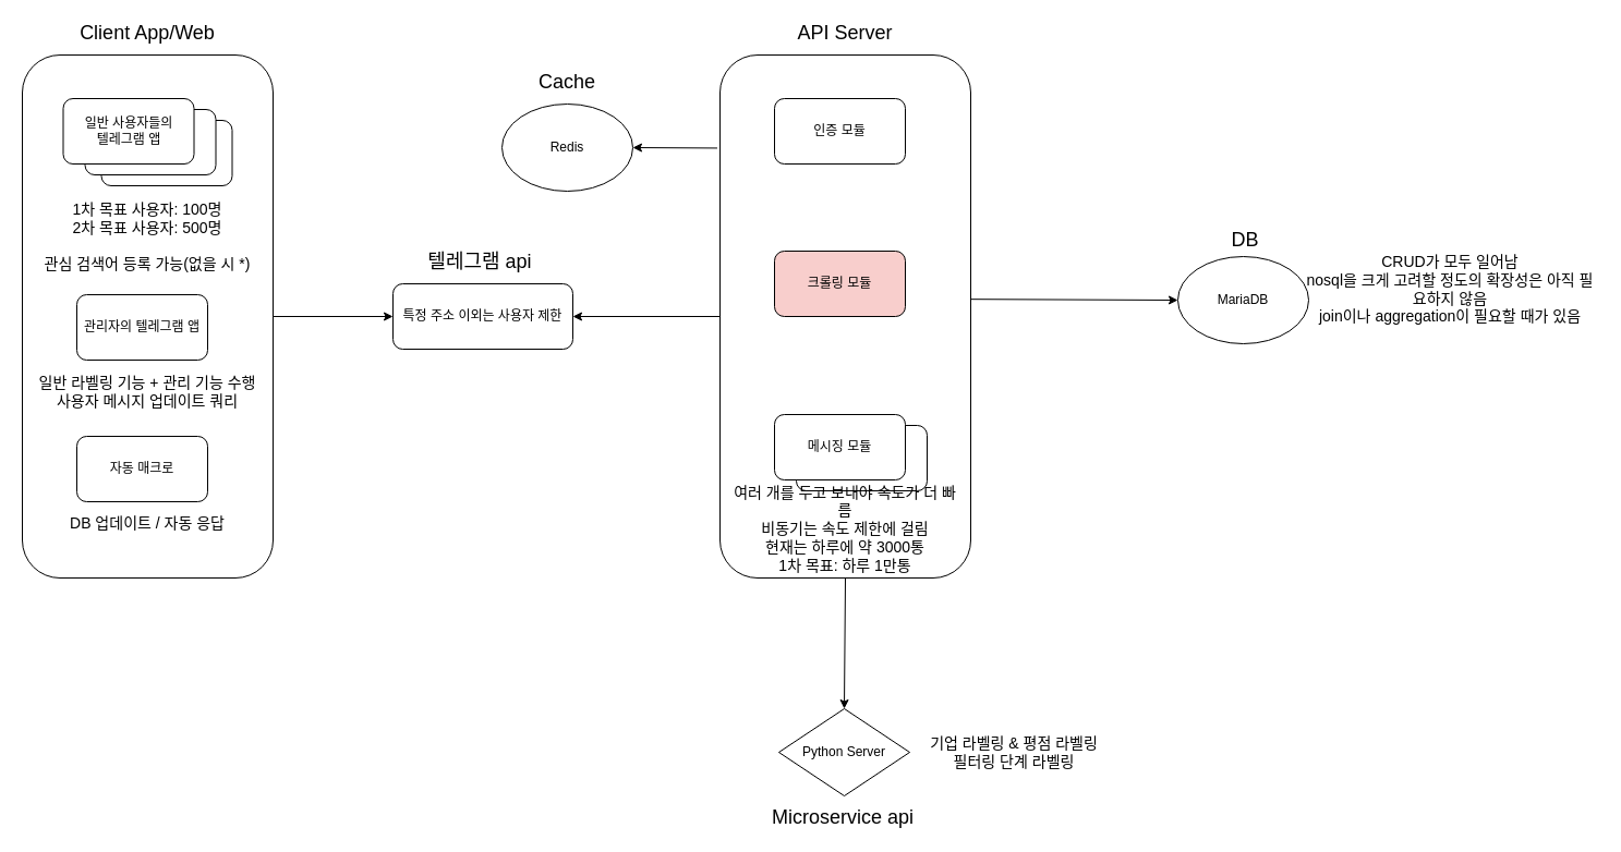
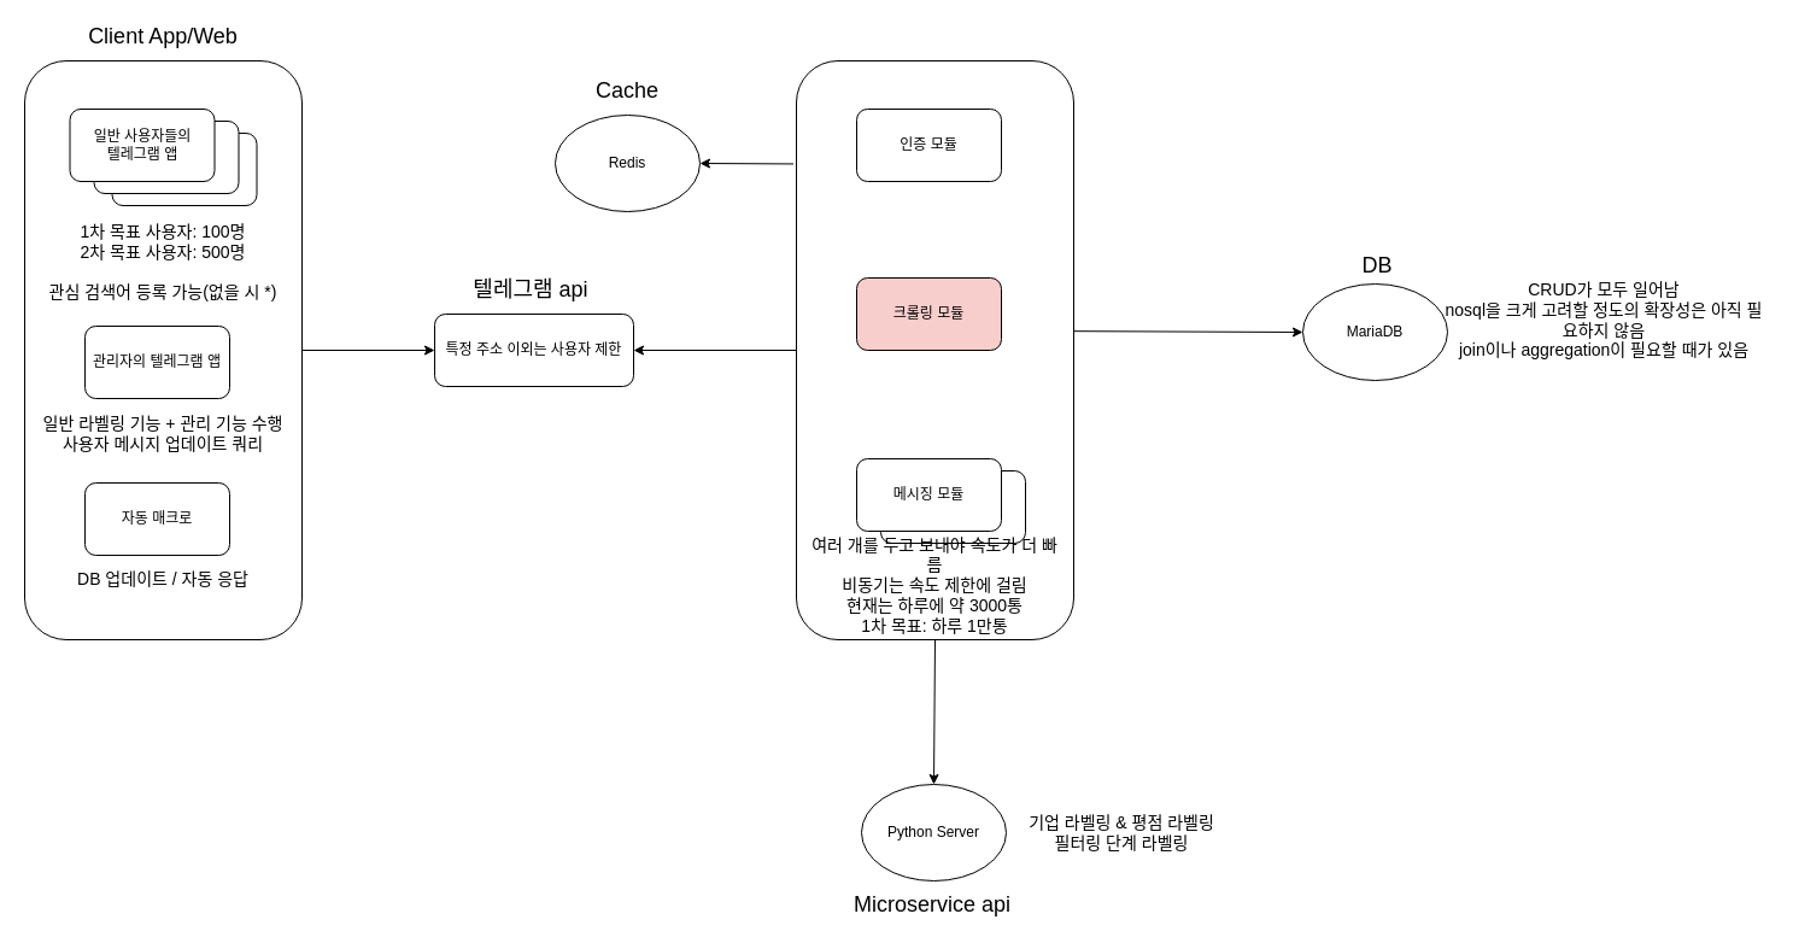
  <mxCell id="0" />
  <mxCell id="1" parent="0" />
  <mxCell id="2" value="Redis" style="ellipse;whiteSpace=wrap;html=1;" parent="1" vertex="1"><mxGeometry x="460" y="95" width="120" height="80" as="geometry" /></mxCell>
  <mxCell id="3" value="" style="rounded=1;whiteSpace=wrap;html=1;" parent="1" vertex="1"><mxGeometry x="660" y="50" width="230" height="480" as="geometry" /></mxCell>
- <mxCell id="4" value="&lt;font style=&quot;font-size: 18px&quot;&gt;API Server&lt;/font&gt;" style="text;html=1;strokeColor=none;fillColor=none;align=center;verticalAlign=middle;whiteSpace=wrap;rounded=0;" parent="1" vertex="1"><mxGeometry x="660" y="20" width="230" height="20" as="geometry" /></mxCell>
  <mxCell id="5" value="MariaDB" style="ellipse;whiteSpace=wrap;html=1;" parent="1" vertex="1"><mxGeometry x="1080" y="235" width="120" height="80" as="geometry" /></mxCell>
  <mxCell id="6" value="&lt;span style=&quot;font-size: 18px&quot;&gt;Cache&lt;/span&gt;" style="text;html=1;strokeColor=none;fillColor=none;align=center;verticalAlign=middle;whiteSpace=wrap;rounded=0;" parent="1" vertex="1"><mxGeometry x="430" y="65" width="180" height="20" as="geometry" /></mxCell>
  <mxCell id="7" value="크롤링 모듈" style="rounded=1;whiteSpace=wrap;html=1;fillColor=#f8cecc;" parent="1" vertex="1"><mxGeometry x="710" y="230" width="120" height="60" as="geometry" /></mxCell>
  <mxCell id="8" value="인증 모듈" style="rounded=1;whiteSpace=wrap;html=1;" parent="1" vertex="1"><mxGeometry x="710" y="90" width="120" height="60" as="geometry" /></mxCell>
  <mxCell id="9" value="메시징 모듈" style="rounded=1;whiteSpace=wrap;html=1;" parent="1" vertex="1"><mxGeometry x="730" y="390" width="120" height="60" as="geometry" /></mxCell>
  <mxCell id="10" value="&lt;font style=&quot;font-size: 14px&quot;&gt;CRUD가 모두 일어남&lt;br&gt;nosql을 크게 고려할 정도의 확장성은 아직 필요하지 않음&lt;br&gt;join이나 aggregation이 필요할 때가 있음&lt;br&gt;&lt;/font&gt;" style="text;html=1;strokeColor=none;fillColor=none;align=center;verticalAlign=middle;whiteSpace=wrap;rounded=0;" parent="1" vertex="1"><mxGeometry x="1195" y="210" width="270" height="110" as="geometry" /></mxCell>
  <mxCell id="11" value="메시징 모듈" style="rounded=1;whiteSpace=wrap;html=1;" parent="1" vertex="1"><mxGeometry x="710" y="380" width="120" height="60" as="geometry" /></mxCell>
  <mxCell id="12" value="&lt;font style=&quot;font-size: 14px&quot;&gt;여러 개를 두고 보내야 속도가 더 빠름&lt;br&gt;비동기는 속도 제한에 걸림&lt;br&gt;현재는 하루에 약 3000통&lt;br&gt;1차 목표: 하루 1만통&lt;br&gt;&lt;/font&gt;" style="text;html=1;strokeColor=none;fillColor=none;align=center;verticalAlign=middle;whiteSpace=wrap;rounded=0;" parent="1" vertex="1"><mxGeometry x="670" y="450" width="210" height="70" as="geometry" /></mxCell>
  <mxCell id="13" style="edgeStyle=orthogonalEdgeStyle;rounded=0;orthogonalLoop=1;jettySize=auto;html=1;" parent="1" source="14" target="23" edge="1"><mxGeometry relative="1" as="geometry" /></mxCell>
  <mxCell id="14" value="" style="rounded=1;whiteSpace=wrap;html=1;" parent="1" vertex="1"><mxGeometry x="20" y="50" width="230" height="480" as="geometry" /></mxCell>
  <mxCell id="15" value="&lt;span style=&quot;font-size: 18px&quot;&gt;Client App/Web&lt;/span&gt;" style="text;html=1;strokeColor=none;fillColor=none;align=center;verticalAlign=middle;whiteSpace=wrap;rounded=0;" parent="1" vertex="1"><mxGeometry x="20" y="20" width="230" height="20" as="geometry" /></mxCell>
  <mxCell id="16" value="관리자의 텔레그램 앱" style="rounded=1;whiteSpace=wrap;html=1;" parent="1" vertex="1"><mxGeometry x="70" y="270" width="120" height="60" as="geometry" /></mxCell>
  <mxCell id="17" value="일반 사용자들의 &lt;br&gt;텔레그램 앱" style="rounded=1;whiteSpace=wrap;html=1;" parent="1" vertex="1"><mxGeometry x="92.5" y="110" width="120" height="60" as="geometry" /></mxCell>
  <mxCell id="18" value="일반 사용자들의 &lt;br&gt;텔레그램 앱" style="rounded=1;whiteSpace=wrap;html=1;" parent="1" vertex="1"><mxGeometry x="77.5" y="100" width="120" height="60" as="geometry" /></mxCell>
  <mxCell id="19" value="일반 사용자들의 &lt;br&gt;텔레그램 앱" style="rounded=1;whiteSpace=wrap;html=1;" parent="1" vertex="1"><mxGeometry x="57.5" y="90" width="120" height="60" as="geometry" /></mxCell>
  <mxCell id="20" value="&lt;font style=&quot;font-size: 14px&quot;&gt;1차 목표 사용자: 100명&lt;br&gt;2차 목표 사용자: 500명&lt;br&gt;&lt;/font&gt;" style="text;html=1;strokeColor=none;fillColor=none;align=center;verticalAlign=middle;whiteSpace=wrap;rounded=0;" parent="1" vertex="1"><mxGeometry x="30" y="170" width="210" height="60" as="geometry" /></mxCell>
  <mxCell id="21" value="&lt;font style=&quot;font-size: 14px&quot;&gt;일반 라벨링 기능 + 관리 기능 수행&lt;br&gt;사용자 메시지 업데이트 쿼리&lt;br&gt;&lt;br&gt;&lt;/font&gt;" style="text;html=1;strokeColor=none;fillColor=none;align=center;verticalAlign=middle;whiteSpace=wrap;rounded=0;" parent="1" vertex="1"><mxGeometry x="30" y="338" width="210" height="60" as="geometry" /></mxCell>
  <mxCell id="22" value="&lt;font style=&quot;font-size: 14px&quot;&gt;관심 검색어 등록 가능(없을 시 *)&lt;br&gt;&lt;br&gt;&lt;/font&gt;" style="text;html=1;strokeColor=none;fillColor=none;align=center;verticalAlign=middle;whiteSpace=wrap;rounded=0;" parent="1" vertex="1"><mxGeometry x="30" y="220" width="210" height="60" as="geometry" /></mxCell>
  <mxCell id="23" value="특정 주소 이외는 사용자 제한" style="rounded=1;whiteSpace=wrap;html=1;" parent="1" vertex="1"><mxGeometry x="360" y="260" width="165" height="60" as="geometry" /></mxCell>
  <mxCell id="24" value="&lt;span style=&quot;font-size: 18px&quot;&gt;텔레그램 api&lt;/span&gt;" style="text;html=1;strokeColor=none;fillColor=none;align=center;verticalAlign=middle;whiteSpace=wrap;rounded=0;" parent="1" vertex="1"><mxGeometry x="360" y="230" width="160" height="20" as="geometry" /></mxCell>
  <mxCell id="25" value="자동 매크로" style="rounded=1;whiteSpace=wrap;html=1;" parent="1" vertex="1"><mxGeometry x="70" y="400" width="120" height="60" as="geometry" /></mxCell>
  <mxCell id="26" value="&lt;font style=&quot;font-size: 14px&quot;&gt;DB 업데이트 / 자동 응답&lt;br&gt;&lt;/font&gt;" style="text;html=1;strokeColor=none;fillColor=none;align=center;verticalAlign=middle;whiteSpace=wrap;rounded=0;" parent="1" vertex="1"><mxGeometry x="30" y="450" width="210" height="60" as="geometry" /></mxCell>
- <mxCell id="27" value="Python Server" style="rhombus;whiteSpace=wrap;html=1;" parent="1" vertex="1"><mxGeometry x="714" y="650" width="120" height="80" as="geometry" /></mxCell>
+ <mxCell id="27" value="Python Server" style="ellipse;whiteSpace=wrap;html=1;" parent="1" vertex="1"><mxGeometry x="714" y="650" width="120" height="80" as="geometry" /></mxCell>
  <mxCell id="28" value="&lt;font style=&quot;font-size: 14px&quot;&gt;기업 라벨링 &amp;amp; 평점 라벨링&lt;br&gt;필터링 단계 라벨링&lt;br&gt;&lt;/font&gt;" style="text;html=1;strokeColor=none;fillColor=none;align=center;verticalAlign=middle;whiteSpace=wrap;rounded=0;" parent="1" vertex="1"><mxGeometry x="840" y="652.5" width="180" height="75" as="geometry" /></mxCell>
  <mxCell id="29" value="" style="endArrow=classic;html=1;entryX=1;entryY=0.5;entryDx=0;entryDy=0;exitX=0;exitY=0.5;exitDx=0;exitDy=0;" edge="1" parent="1" source="3" target="23"><mxGeometry width="50" height="50" relative="1" as="geometry"><mxPoint x="570" y="380" as="sourcePoint" /><mxPoint x="620" y="330" as="targetPoint" /></mxGeometry></mxCell>
  <mxCell id="30" value="" style="endArrow=classic;html=1;entryX=0;entryY=0.5;entryDx=0;entryDy=0;exitX=1.001;exitY=0.467;exitDx=0;exitDy=0;exitPerimeter=0;" edge="1" parent="1" source="3" target="5"><mxGeometry width="50" height="50" relative="1" as="geometry"><mxPoint x="900" y="275" as="sourcePoint" /><mxPoint x="620" y="330" as="targetPoint" /></mxGeometry></mxCell>
  <mxCell id="31" value="" style="endArrow=classic;html=1;entryX=1;entryY=0.5;entryDx=0;entryDy=0;exitX=-0.011;exitY=0.178;exitDx=0;exitDy=0;exitPerimeter=0;" edge="1" parent="1" source="3" target="2"><mxGeometry width="50" height="50" relative="1" as="geometry"><mxPoint x="570" y="380" as="sourcePoint" /><mxPoint x="620" y="330" as="targetPoint" /></mxGeometry></mxCell>
  <mxCell id="32" value="" style="endArrow=classic;html=1;entryX=0.5;entryY=0;entryDx=0;entryDy=0;exitX=0.5;exitY=1;exitDx=0;exitDy=0;" edge="1" parent="1" source="3" target="27"><mxGeometry width="50" height="50" relative="1" as="geometry"><mxPoint x="770" y="540" as="sourcePoint" /><mxPoint x="620" y="330" as="targetPoint" /></mxGeometry></mxCell>
  <mxCell id="33" value="&lt;span style=&quot;font-size: 18px&quot;&gt;DB&lt;/span&gt;" style="text;html=1;strokeColor=none;fillColor=none;align=center;verticalAlign=middle;whiteSpace=wrap;rounded=0;" vertex="1" parent="1"><mxGeometry x="1077" y="210" width="130" height="20" as="geometry" /></mxCell>
  <mxCell id="34" value="&lt;span style=&quot;font-size: 18px&quot;&gt;Microservice api&lt;/span&gt;" style="text;html=1;strokeColor=none;fillColor=none;align=center;verticalAlign=middle;whiteSpace=wrap;rounded=0;" vertex="1" parent="1"><mxGeometry x="683" y="740" width="180" height="20" as="geometry" /></mxCell>
